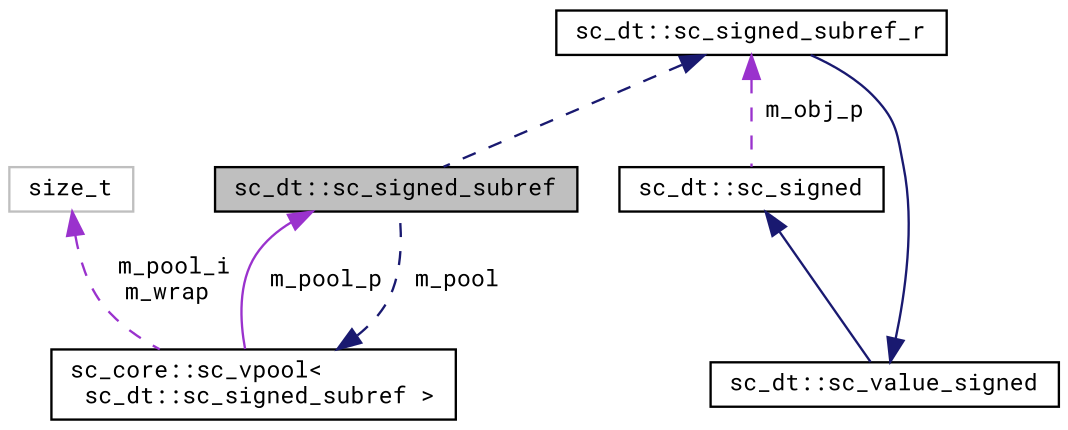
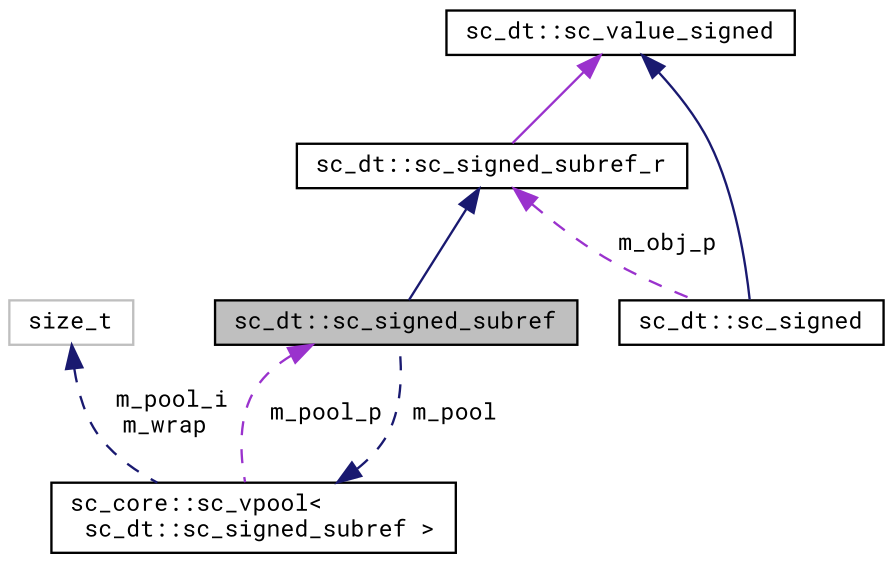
  digraph {
    fontname="Roboto Mono"
    node [color=black fillcolor=white fontname="Roboto Mono" fontsize=10 shape=record style=filled]
    edge [color=midnightblue dir=back fontname="Roboto Mono" fontsize=10 labelfontname=FreeSans labelfontsize=10 style=dashed]
    n1 [fillcolor=grey75 fontcolor=black height=0.2 label="sc_dt::sc_signed_subref" width=0.4]
    n2 [height=0.2 label="sc_core::sc_vpool\<\l sc_dt::sc_signed_subref \>" width=0.4]
    n3 [height=0.2 label="sc_dt::sc_signed_subref_r" width=0.4]
    n4 [height=0.2 label="sc_dt::sc_signed" width=0.4]
    n5 [height=0.2 label="sc_dt::sc_value_signed" width=0.4]
    n6 [color=grey75 height=0.2 label=size_t width=0.4]
-   n1 -> n2 [color=darkorchid3 label=" m_pool_p" style=solid]
+   n1 -> n2 [color=darkorchid3 label=" m_pool_p"]
    n2 -> n1 [label=" m_pool"]
-   n3 -> n1
+   n3 -> n1 [style=solid]
    n3 -> n4 [color=darkorchid3 label=" m_obj_p"]
-   n5 -> n3 [style=solid]
-   n4 -> n5 [style=solid]
-   n6 -> n2 [color=darkorchid3 label=" m_pool_i\nm_wrap"]
+   n5 -> n3 [color=darkorchid3 style=solid]
+   n5 -> n4 [style=solid]
+   n6 -> n2 [label=" m_pool_i\nm_wrap"]
  }
